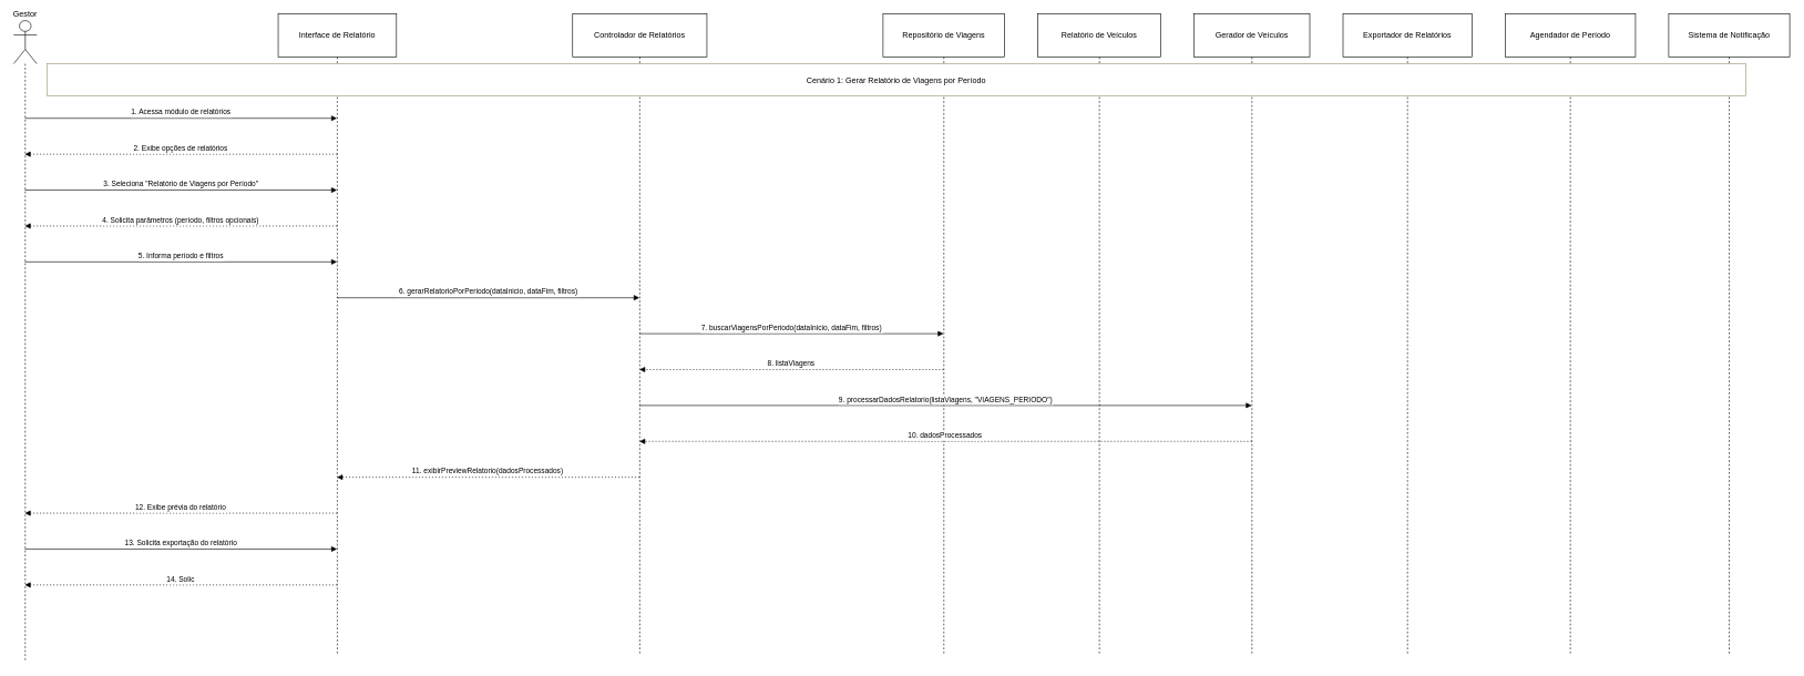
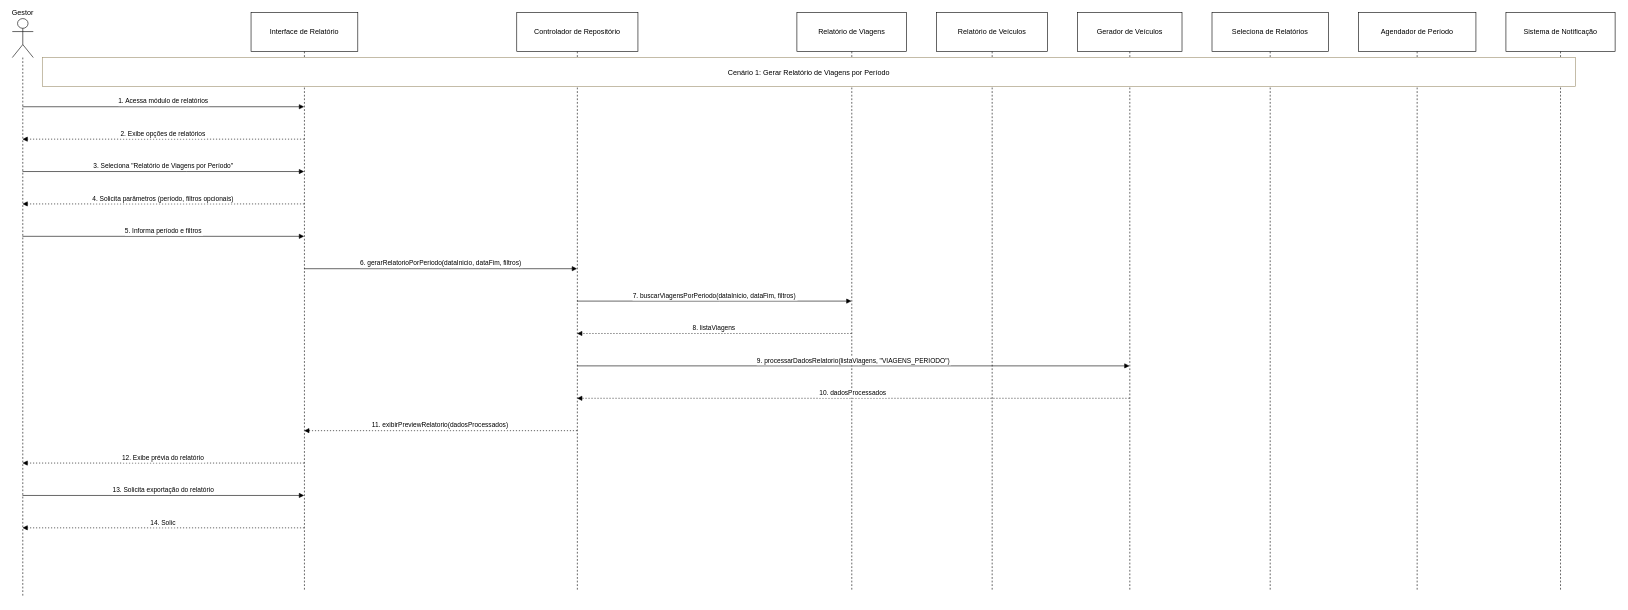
  <mxCell id="0" />
  <mxCell id="1" parent="0" />
  <mxCell id="2" value="Gestor" style="shape=umlLifeline;perimeter=lifelinePerimeter;whiteSpace=wrap;container=1;dropTarget=0;collapsible=0;recursiveResize=0;outlineConnect=0;portConstraint=eastwest;newEdgeStyle={&quot;edgeStyle&quot;:&quot;elbowEdgeStyle&quot;,&quot;elbow&quot;:&quot;vertical&quot;,&quot;curved&quot;:0,&quot;rounded&quot;:0};participant=umlActor;verticalAlign=bottom;labelPosition=center;verticalLabelPosition=top;align=center;size=65;" vertex="1" parent="1"><mxGeometry x="20" y="30" width="35" height="964" as="geometry" /></mxCell>
  <mxCell id="3" value="Interface de Relatório" style="shape=umlLifeline;perimeter=lifelinePerimeter;whiteSpace=wrap;container=1;dropTarget=0;collapsible=0;recursiveResize=0;outlineConnect=0;portConstraint=eastwest;newEdgeStyle={&quot;edgeStyle&quot;:&quot;elbowEdgeStyle&quot;,&quot;elbow&quot;:&quot;vertical&quot;,&quot;curved&quot;:0,&quot;rounded&quot;:0};size=65;" vertex="1" parent="1"><mxGeometry x="418" y="20" width="178" height="964" as="geometry" /></mxCell>
- <mxCell id="4" value="Controlador de Relatórios" style="shape=umlLifeline;perimeter=lifelinePerimeter;whiteSpace=wrap;container=1;dropTarget=0;collapsible=0;recursiveResize=0;outlineConnect=0;portConstraint=eastwest;newEdgeStyle={&quot;edgeStyle&quot;:&quot;elbowEdgeStyle&quot;,&quot;elbow&quot;:&quot;vertical&quot;,&quot;curved&quot;:0,&quot;rounded&quot;:0};size=65;" vertex="1" parent="1"><mxGeometry x="861" y="20" width="202" height="964" as="geometry" /></mxCell>
- <mxCell id="5" value="Repositório de Viagens" style="shape=umlLifeline;perimeter=lifelinePerimeter;whiteSpace=wrap;container=1;dropTarget=0;collapsible=0;recursiveResize=0;outlineConnect=0;portConstraint=eastwest;newEdgeStyle={&quot;edgeStyle&quot;:&quot;elbowEdgeStyle&quot;,&quot;elbow&quot;:&quot;vertical&quot;,&quot;curved&quot;:0,&quot;rounded&quot;:0};size=65;" vertex="1" parent="1"><mxGeometry x="1328" y="20" width="183" height="964" as="geometry" /></mxCell>
+ <mxCell id="4" value="Controlador de Repositório" style="shape=umlLifeline;perimeter=lifelinePerimeter;whiteSpace=wrap;container=1;dropTarget=0;collapsible=0;recursiveResize=0;outlineConnect=0;portConstraint=eastwest;newEdgeStyle={&quot;edgeStyle&quot;:&quot;elbowEdgeStyle&quot;,&quot;elbow&quot;:&quot;vertical&quot;,&quot;curved&quot;:0,&quot;rounded&quot;:0};size=65;" vertex="1" parent="1"><mxGeometry x="861" y="20" width="202" height="964" as="geometry" /></mxCell>
+ <mxCell id="5" value="Relatório de Viagens" style="shape=umlLifeline;perimeter=lifelinePerimeter;whiteSpace=wrap;container=1;dropTarget=0;collapsible=0;recursiveResize=0;outlineConnect=0;portConstraint=eastwest;newEdgeStyle={&quot;edgeStyle&quot;:&quot;elbowEdgeStyle&quot;,&quot;elbow&quot;:&quot;vertical&quot;,&quot;curved&quot;:0,&quot;rounded&quot;:0};size=65;" vertex="1" parent="1"><mxGeometry x="1328" y="20" width="183" height="964" as="geometry" /></mxCell>
  <mxCell id="6" value="Relatório de Veículos" style="shape=umlLifeline;perimeter=lifelinePerimeter;whiteSpace=wrap;container=1;dropTarget=0;collapsible=0;recursiveResize=0;outlineConnect=0;portConstraint=eastwest;newEdgeStyle={&quot;edgeStyle&quot;:&quot;elbowEdgeStyle&quot;,&quot;elbow&quot;:&quot;vertical&quot;,&quot;curved&quot;:0,&quot;rounded&quot;:0};size=65;" vertex="1" parent="1"><mxGeometry x="1561" y="20" width="185" height="964" as="geometry" /></mxCell>
  <mxCell id="7" value="Gerador de Veículos" style="shape=umlLifeline;perimeter=lifelinePerimeter;whiteSpace=wrap;container=1;dropTarget=0;collapsible=0;recursiveResize=0;outlineConnect=0;portConstraint=eastwest;newEdgeStyle={&quot;edgeStyle&quot;:&quot;elbowEdgeStyle&quot;,&quot;elbow&quot;:&quot;vertical&quot;,&quot;curved&quot;:0,&quot;rounded&quot;:0};size=65;" vertex="1" parent="1"><mxGeometry x="1796" y="20" width="174" height="964" as="geometry" /></mxCell>
- <mxCell id="8" value="Exportador de Relatórios" style="shape=umlLifeline;perimeter=lifelinePerimeter;whiteSpace=wrap;container=1;dropTarget=0;collapsible=0;recursiveResize=0;outlineConnect=0;portConstraint=eastwest;newEdgeStyle={&quot;edgeStyle&quot;:&quot;elbowEdgeStyle&quot;,&quot;elbow&quot;:&quot;vertical&quot;,&quot;curved&quot;:0,&quot;rounded&quot;:0};size=65;" vertex="1" parent="1"><mxGeometry x="2020" y="20" width="194" height="964" as="geometry" /></mxCell>
+ <mxCell id="8" value="Seleciona de Relatórios" style="shape=umlLifeline;perimeter=lifelinePerimeter;whiteSpace=wrap;container=1;dropTarget=0;collapsible=0;recursiveResize=0;outlineConnect=0;portConstraint=eastwest;newEdgeStyle={&quot;edgeStyle&quot;:&quot;elbowEdgeStyle&quot;,&quot;elbow&quot;:&quot;vertical&quot;,&quot;curved&quot;:0,&quot;rounded&quot;:0};size=65;" vertex="1" parent="1"><mxGeometry x="2020" y="20" width="194" height="964" as="geometry" /></mxCell>
  <mxCell id="9" value="Agendador de Período" style="shape=umlLifeline;perimeter=lifelinePerimeter;whiteSpace=wrap;container=1;dropTarget=0;collapsible=0;recursiveResize=0;outlineConnect=0;portConstraint=eastwest;newEdgeStyle={&quot;edgeStyle&quot;:&quot;elbowEdgeStyle&quot;,&quot;elbow&quot;:&quot;vertical&quot;,&quot;curved&quot;:0,&quot;rounded&quot;:0};size=65;" vertex="1" parent="1"><mxGeometry x="2264" y="20" width="196" height="964" as="geometry" /></mxCell>
  <mxCell id="10" value="Sistema de Notificação" style="shape=umlLifeline;perimeter=lifelinePerimeter;whiteSpace=wrap;container=1;dropTarget=0;collapsible=0;recursiveResize=0;outlineConnect=0;portConstraint=eastwest;newEdgeStyle={&quot;edgeStyle&quot;:&quot;elbowEdgeStyle&quot;,&quot;elbow&quot;:&quot;vertical&quot;,&quot;curved&quot;:0,&quot;rounded&quot;:0};size=65;" vertex="1" parent="1"><mxGeometry x="2510" y="20" width="182" height="964" as="geometry" /></mxCell>
  <mxCell id="11" value="1. Acessa módulo de relatórios" style="verticalAlign=bottom;edgeStyle=elbowEdgeStyle;elbow=vertical;curved=0;rounded=0;endArrow=block;" edge="1" parent="1" source="2" target="3"><mxGeometry relative="1" as="geometry"><Array as="points"><mxPoint x="310" y="177" /></Array></mxGeometry></mxCell>
  <mxCell id="12" value="2. Exibe opções de relatórios" style="verticalAlign=bottom;edgeStyle=elbowEdgeStyle;elbow=vertical;curved=0;rounded=0;dashed=1;dashPattern=2 3;endArrow=block;" edge="1" parent="1" source="3" target="2"><mxGeometry relative="1" as="geometry"><Array as="points"><mxPoint x="313" y="231" /></Array></mxGeometry></mxCell>
  <mxCell id="13" value="3. Seleciona &quot;Relatório de Viagens por Período&quot;" style="verticalAlign=bottom;edgeStyle=elbowEdgeStyle;elbow=vertical;curved=0;rounded=0;endArrow=block;" edge="1" parent="1" source="2" target="3"><mxGeometry relative="1" as="geometry"><Array as="points"><mxPoint x="310" y="285" /></Array></mxGeometry></mxCell>
  <mxCell id="14" value="4. Solicita parâmetros (período, filtros opcionais)" style="verticalAlign=bottom;edgeStyle=elbowEdgeStyle;elbow=vertical;curved=0;rounded=0;dashed=1;dashPattern=2 3;endArrow=block;" edge="1" parent="1" source="3" target="2"><mxGeometry relative="1" as="geometry"><Array as="points"><mxPoint x="313" y="339" /></Array></mxGeometry></mxCell>
  <mxCell id="15" value="5. Informa período e filtros" style="verticalAlign=bottom;edgeStyle=elbowEdgeStyle;elbow=vertical;curved=0;rounded=0;endArrow=block;" edge="1" parent="1" source="2" target="3"><mxGeometry relative="1" as="geometry"><Array as="points"><mxPoint x="310" y="393" /></Array></mxGeometry></mxCell>
  <mxCell id="16" value="6. gerarRelatorioPorPeriodo(dataInicio, dataFim, filtros)" style="verticalAlign=bottom;edgeStyle=elbowEdgeStyle;elbow=vertical;curved=0;rounded=0;endArrow=block;" edge="1" parent="1" source="3" target="4"><mxGeometry relative="1" as="geometry"><Array as="points"><mxPoint x="743" y="447" /></Array></mxGeometry></mxCell>
  <mxCell id="17" value="7. buscarViagensPorPeriodo(dataInicio, dataFim, filtros)" style="verticalAlign=bottom;edgeStyle=elbowEdgeStyle;elbow=vertical;curved=0;rounded=0;endArrow=block;" edge="1" parent="1" source="4" target="5"><mxGeometry relative="1" as="geometry"><Array as="points"><mxPoint x="1199" y="501" /></Array></mxGeometry></mxCell>
  <mxCell id="18" value="8. listaViagens" style="verticalAlign=bottom;edgeStyle=elbowEdgeStyle;elbow=vertical;curved=0;rounded=0;dashed=1;dashPattern=2 3;endArrow=block;" edge="1" parent="1" source="5" target="4"><mxGeometry relative="1" as="geometry"><Array as="points"><mxPoint x="1202" y="555" /></Array></mxGeometry></mxCell>
  <mxCell id="19" value="9. processarDadosRelatorio(listaViagens, &quot;VIAGENS_PERIODO&quot;)" style="verticalAlign=bottom;edgeStyle=elbowEdgeStyle;elbow=vertical;curved=0;rounded=0;endArrow=block;" edge="1" parent="1" source="4" target="7"><mxGeometry relative="1" as="geometry"><Array as="points"><mxPoint x="1431" y="609" /></Array></mxGeometry></mxCell>
  <mxCell id="20" value="10. dadosProcessados" style="verticalAlign=bottom;edgeStyle=elbowEdgeStyle;elbow=vertical;curved=0;rounded=0;dashed=1;dashPattern=2 3;endArrow=block;" edge="1" parent="1" source="7" target="4"><mxGeometry relative="1" as="geometry"><Array as="points"><mxPoint x="1434" y="663" /></Array></mxGeometry></mxCell>
  <mxCell id="21" value="11. exibirPreviewRelatorio(dadosProcessados)" style="verticalAlign=bottom;edgeStyle=elbowEdgeStyle;elbow=vertical;curved=0;rounded=0;dashed=1;dashPattern=2 3;endArrow=block;" edge="1" parent="1" source="4" target="3"><mxGeometry relative="1" as="geometry"><Array as="points"><mxPoint x="746" y="717" /></Array></mxGeometry></mxCell>
  <mxCell id="22" value="12. Exibe prévia do relatório" style="verticalAlign=bottom;edgeStyle=elbowEdgeStyle;elbow=vertical;curved=0;rounded=0;dashed=1;dashPattern=2 3;endArrow=block;" edge="1" parent="1" source="3" target="2"><mxGeometry relative="1" as="geometry"><Array as="points"><mxPoint x="313" y="771" /></Array></mxGeometry></mxCell>
  <mxCell id="23" value="13. Solicita exportação do relatório" style="verticalAlign=bottom;edgeStyle=elbowEdgeStyle;elbow=vertical;curved=0;rounded=0;endArrow=block;" edge="1" parent="1" source="2" target="3"><mxGeometry relative="1" as="geometry"><Array as="points"><mxPoint x="310" y="825" /></Array></mxGeometry></mxCell>
  <mxCell id="24" value="14. Solic" style="verticalAlign=bottom;edgeStyle=elbowEdgeStyle;elbow=vertical;curved=0;rounded=0;dashed=1;dashPattern=2 3;endArrow=block;" edge="1" parent="1" source="3" target="2"><mxGeometry x="-0.0" relative="1" as="geometry"><Array as="points"><mxPoint x="313" y="879" /></Array><mxPoint as="offset" /></mxGeometry></mxCell>
  <mxCell id="25" value="Cenário 1: Gerar Relatório de Viagens por Período" style="fillColor=#ffffff;strokeColor=#9E916F;" vertex="1" parent="1"><mxGeometry x="70" y="95" width="2556" height="48" as="geometry" /></mxCell>
